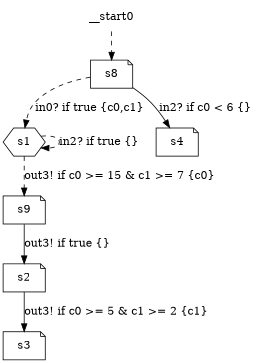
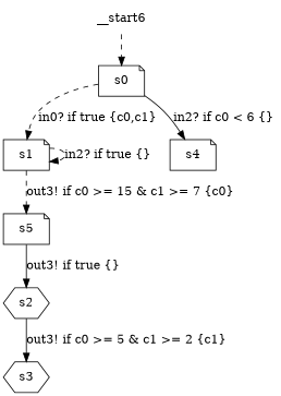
  digraph {
    node [shape=note margin=0]
    edge [style=dashed]
-   __start0 [shape=none margin=""]
-   n2 [label=s8]
-   n3 [label=s1 shape=hexagon]
+   __start0 [shape=none label=__start6 margin=""]
+   n2 [label=s0]
+   n3 [label=s1]
    n4 [label=s4]
-   n5 [label=s9]
-   n6 [label=s2]
-   n7 [label=s3]
+   n5 [label=s5]
+   n6 [label=s2 shape=hexagon]
+   n7 [label=s3 shape=hexagon]
    __start0 -> n2
    n2 -> n3 [label="in0? if true {c0,c1} "]
    n2 -> n4 [label="in2? if c0 < 6 {} " style=solid]
    n3 -> n3 [label="in2? if true {} "]
    n3 -> n5 [label="out3! if c0 >= 15 & c1 >= 7 {c0} "]
    n5 -> n6 [label="out3! if true {} " style=solid]
    n6 -> n7 [label="out3! if c0 >= 5 & c1 >= 2 {c1} " style=solid]
  }
